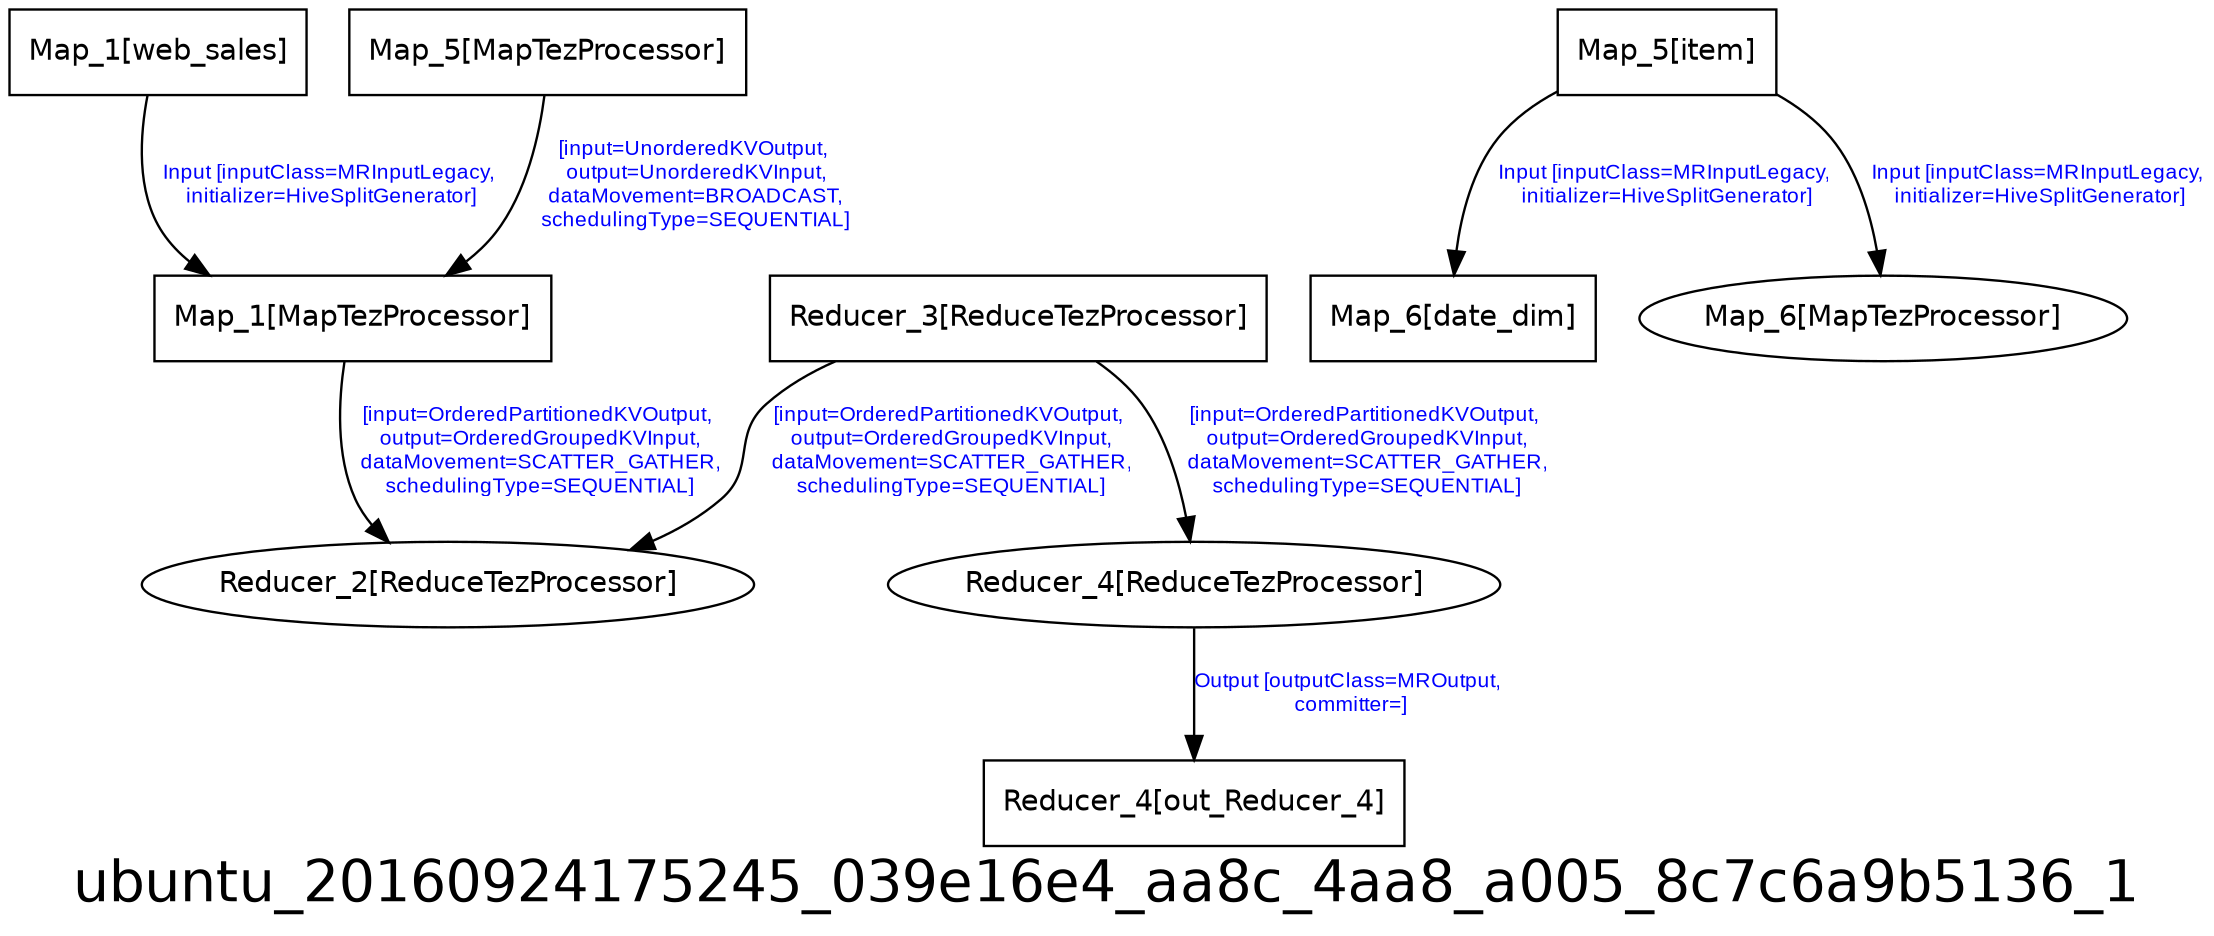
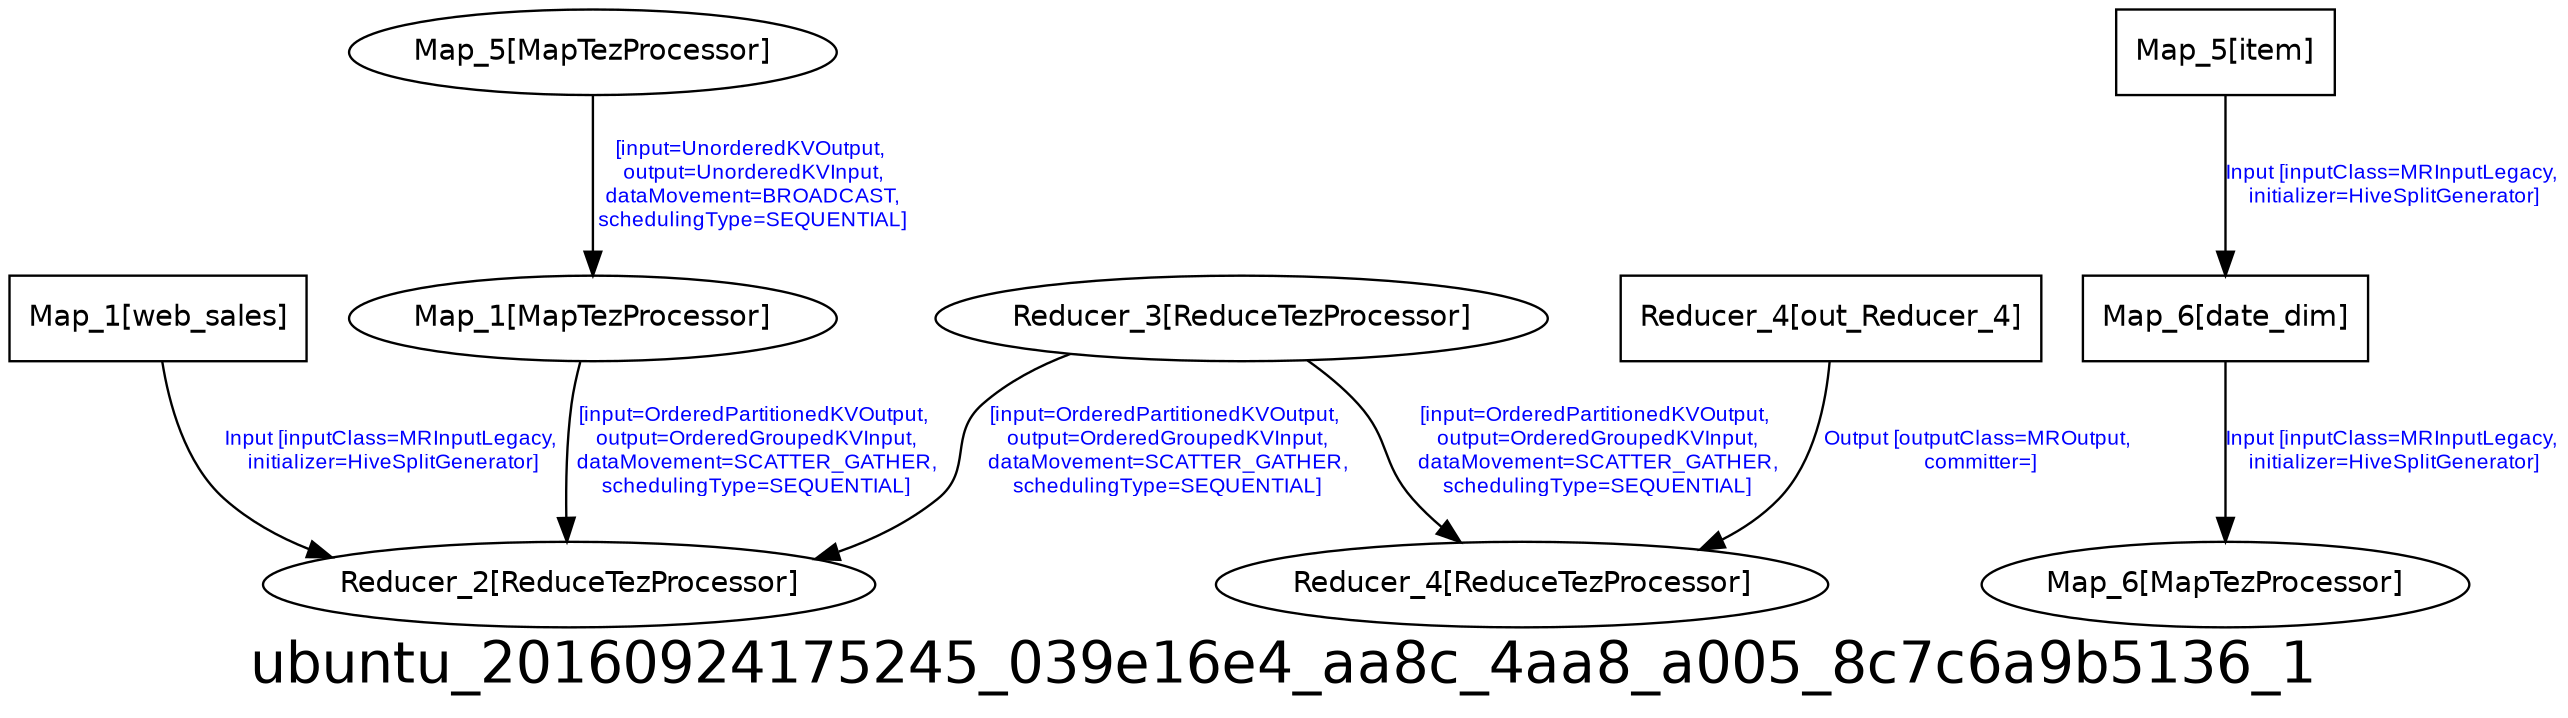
  digraph {
    fontname=Helvetica
    fontsize=24
    label=ubuntu_20160924175245_039e16e4_aa8c_4aa8_a005_8c7c6a9b5136_1
    node [fontname=Helvetica fontsize=12]
    edge [fontcolor=blue fontname=Arial fontsize=9]
    n1 [label="Map_1[web_sales]" shape=box]
-   n2 [label="Map_1[MapTezProcessor]" shape=box]
+   n2 [label="Map_1[MapTezProcessor]"]
    n3 [label="Reducer_2[ReduceTezProcessor]"]
    n4 [label="Reducer_4[out_Reducer_4]" shape=box]
    n5 [label="Map_6[date_dim]" shape=box]
    n6 [label="Map_6[MapTezProcessor]"]
-   n7 [label="Reducer_3[ReduceTezProcessor]" shape=box]
+   n7 [label="Reducer_3[ReduceTezProcessor]"]
    n8 [label="Reducer_4[ReduceTezProcessor]"]
    n9 [label="Map_5[item]" shape=box]
-   n10 [label="Map_5[MapTezProcessor]" shape=box]
-   n1 -> n2 [label="Input [inputClass=MRInputLegacy,\n initializer=HiveSplitGenerator]"]
+   n10 [label="Map_5[MapTezProcessor]"]
+   n1 -> n3 [label="Input [inputClass=MRInputLegacy,\n initializer=HiveSplitGenerator]"]
    n2 -> n3 [label="[input=OrderedPartitionedKVOutput,\n output=OrderedGroupedKVInput,\n dataMovement=SCATTER_GATHER,\n schedulingType=SEQUENTIAL]"]
-   n9 -> n6 [label="Input [inputClass=MRInputLegacy,\n initializer=HiveSplitGenerator]"]
+   n5 -> n6 [label="Input [inputClass=MRInputLegacy,\n initializer=HiveSplitGenerator]"]
    n7 -> n3 [label="[input=OrderedPartitionedKVOutput,\n output=OrderedGroupedKVInput,\n dataMovement=SCATTER_GATHER,\n schedulingType=SEQUENTIAL]"]
    n7 -> n8 [label="[input=OrderedPartitionedKVOutput,\n output=OrderedGroupedKVInput,\n dataMovement=SCATTER_GATHER,\n schedulingType=SEQUENTIAL]"]
-   n8 -> n4 [label="Output [outputClass=MROutput,\n committer=]"]
+   n4 -> n8 [label="Output [outputClass=MROutput,\n committer=]"]
    n9 -> n5 [label="Input [inputClass=MRInputLegacy,\n initializer=HiveSplitGenerator]"]
    n10 -> n2 [label="[input=UnorderedKVOutput,\n output=UnorderedKVInput,\n dataMovement=BROADCAST,\n schedulingType=SEQUENTIAL]"]
  }
